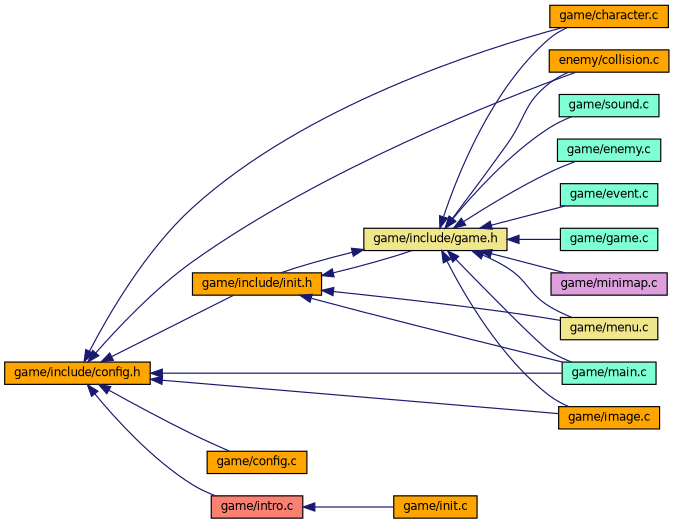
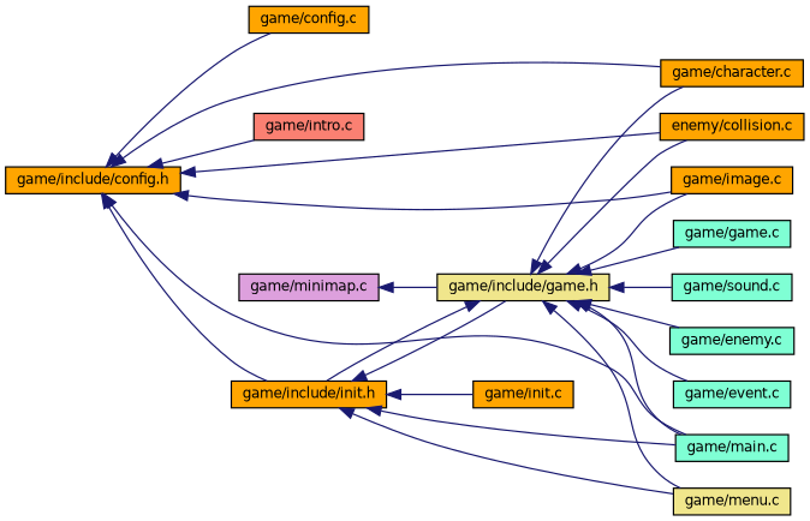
  digraph {
    rankdir=LR
    node [color=black fillcolor=orange fontname=Helvetica fontsize=10 shape=record style=filled]
    edge [color=midnightblue dir=back fontname=Helvetica fontsize=10 labelfontname=Helvetica labelfontsize=10 style=solid]
    n1 [fontcolor=black height=0.2 label="game/include/config.h" width=0.4]
    n2 [height=0.2 label="game/include/init.h" width=0.4]
    n3 [height=0.2 label="game/character.c" width=0.4]
    n4 [height=0.2 label="enemy/collision.c" width=0.4]
    n5 [height=0.2 label="game/image.c" width=0.4]
    n6 [fillcolor=aquamarine height=0.2 label="game/main.c" width=0.4]
    n7 [height=0.2 label="game/config.c" width=0.4]
    n8 [fillcolor=salmon height=0.2 label="game/intro.c" width=0.4]
    n9 [fillcolor=khaki height=0.2 label="game/include/game.h" width=0.4]
    n10 [fillcolor=khaki height=0.2 label="game/menu.c" width=0.4]
    n11 [height=0.2 label="game/init.c" width=0.4]
    n12 [fillcolor=aquamarine height=0.2 label="game/enemy.c" width=0.4]
    n13 [fillcolor=aquamarine height=0.2 label="game/event.c" width=0.4]
    n14 [fillcolor=aquamarine height=0.2 label="game/game.c" width=0.4]
    n15 [fillcolor=plum height=0.2 label="game/minimap.c" width=0.4]
    n16 [fillcolor=aquamarine height=0.2 label="game/sound.c" width=0.4]
    n1 -> n2
    n1 -> n3
    n1 -> n4
    n1 -> n5
    n1 -> n6
    n1 -> n7
    n1 -> n8
    n2 -> n6
    n2 -> n9
    n2 -> n10
-   n8 -> n11
+   n2 -> n11
    n9 -> n2
    n9 -> n3
    n9 -> n4
    n9 -> n5
    n9 -> n6
    n9 -> n10
    n9 -> n12
    n9 -> n13
    n9 -> n14
-   n9 -> n15
+   n15 -> n9
    n9 -> n16
  }
